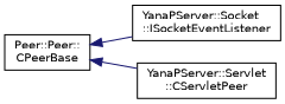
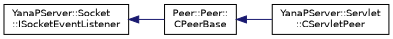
  digraph {
    rankdir=LR
    node [color=black fillcolor=white fontname=Helvetica fontsize=10 shape=record style=filled]
    edge [color=midnightblue dir=back fontname=Helvetica fontsize=10 labelfontname=Helvetica labelfontsize=10 style=solid]
    n1 [height=0.2 label="YanaPServer::Socket\l::ISocketEventListener" width=0.4]
    n2 [height=0.2 label="Peer::Peer::\lCPeerBase" width=0.4]
    n3 [height=0.2 label="YanaPServer::Servlet\l::CServletPeer" width=0.4]
-   n2 -> n1
+   n1 -> n2
    n2 -> n3
  }
